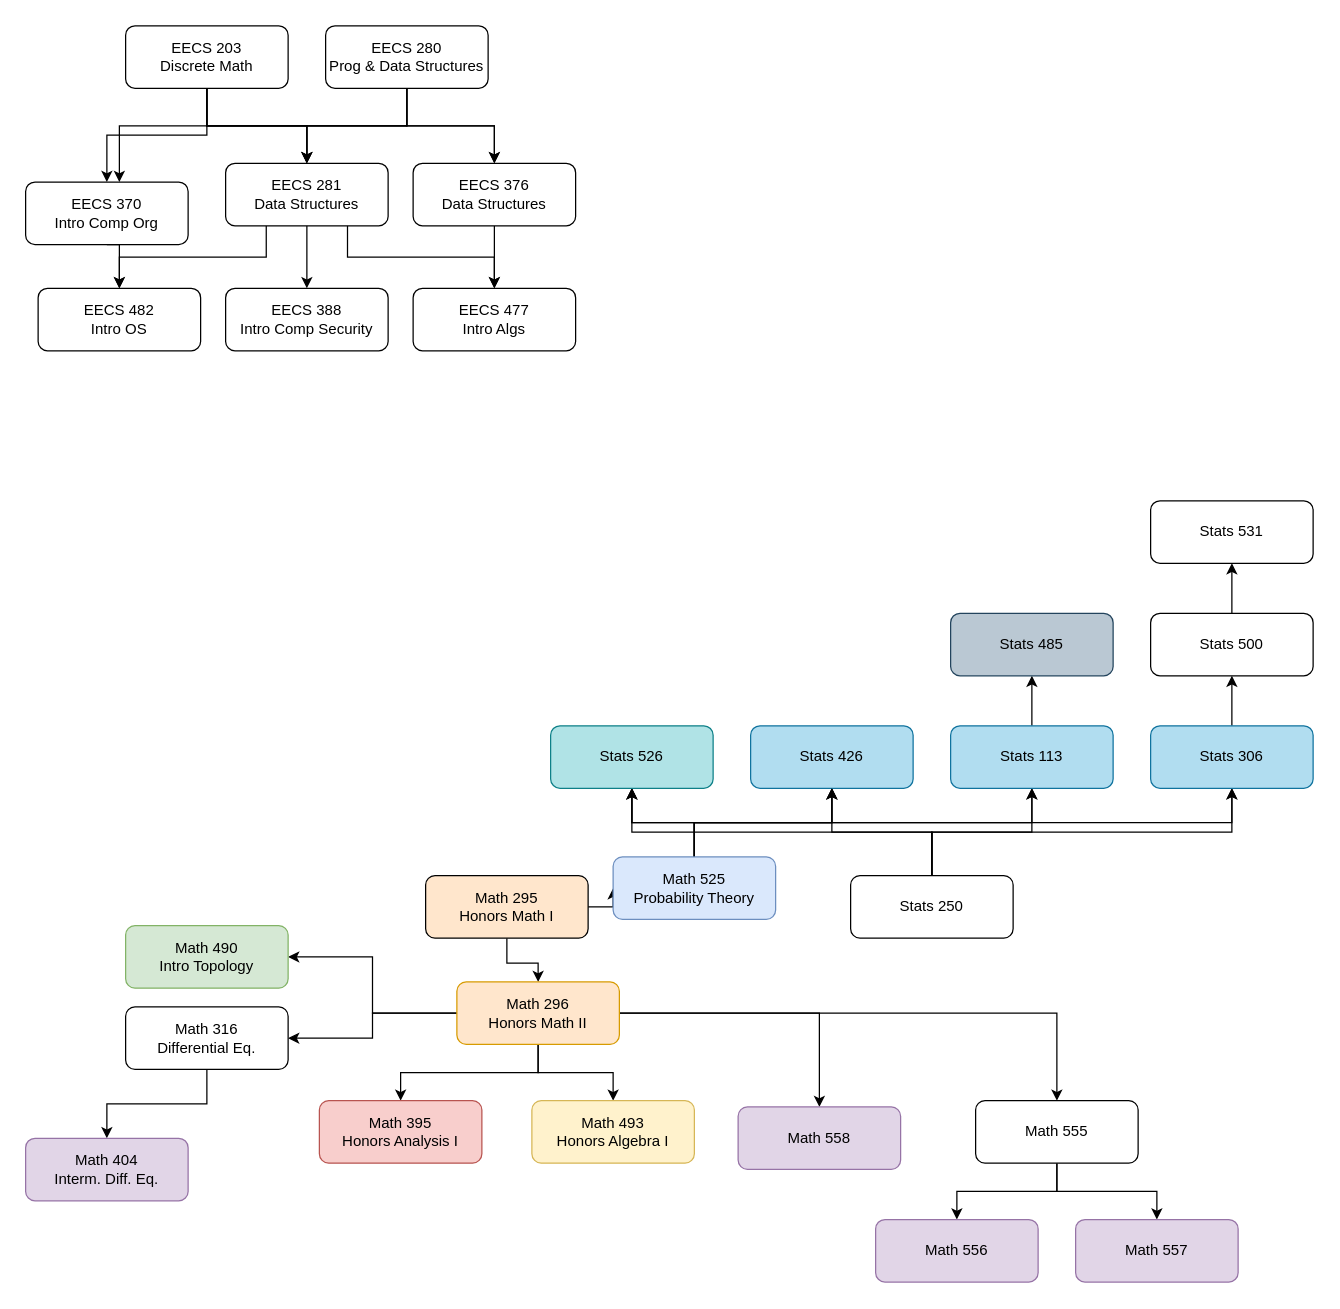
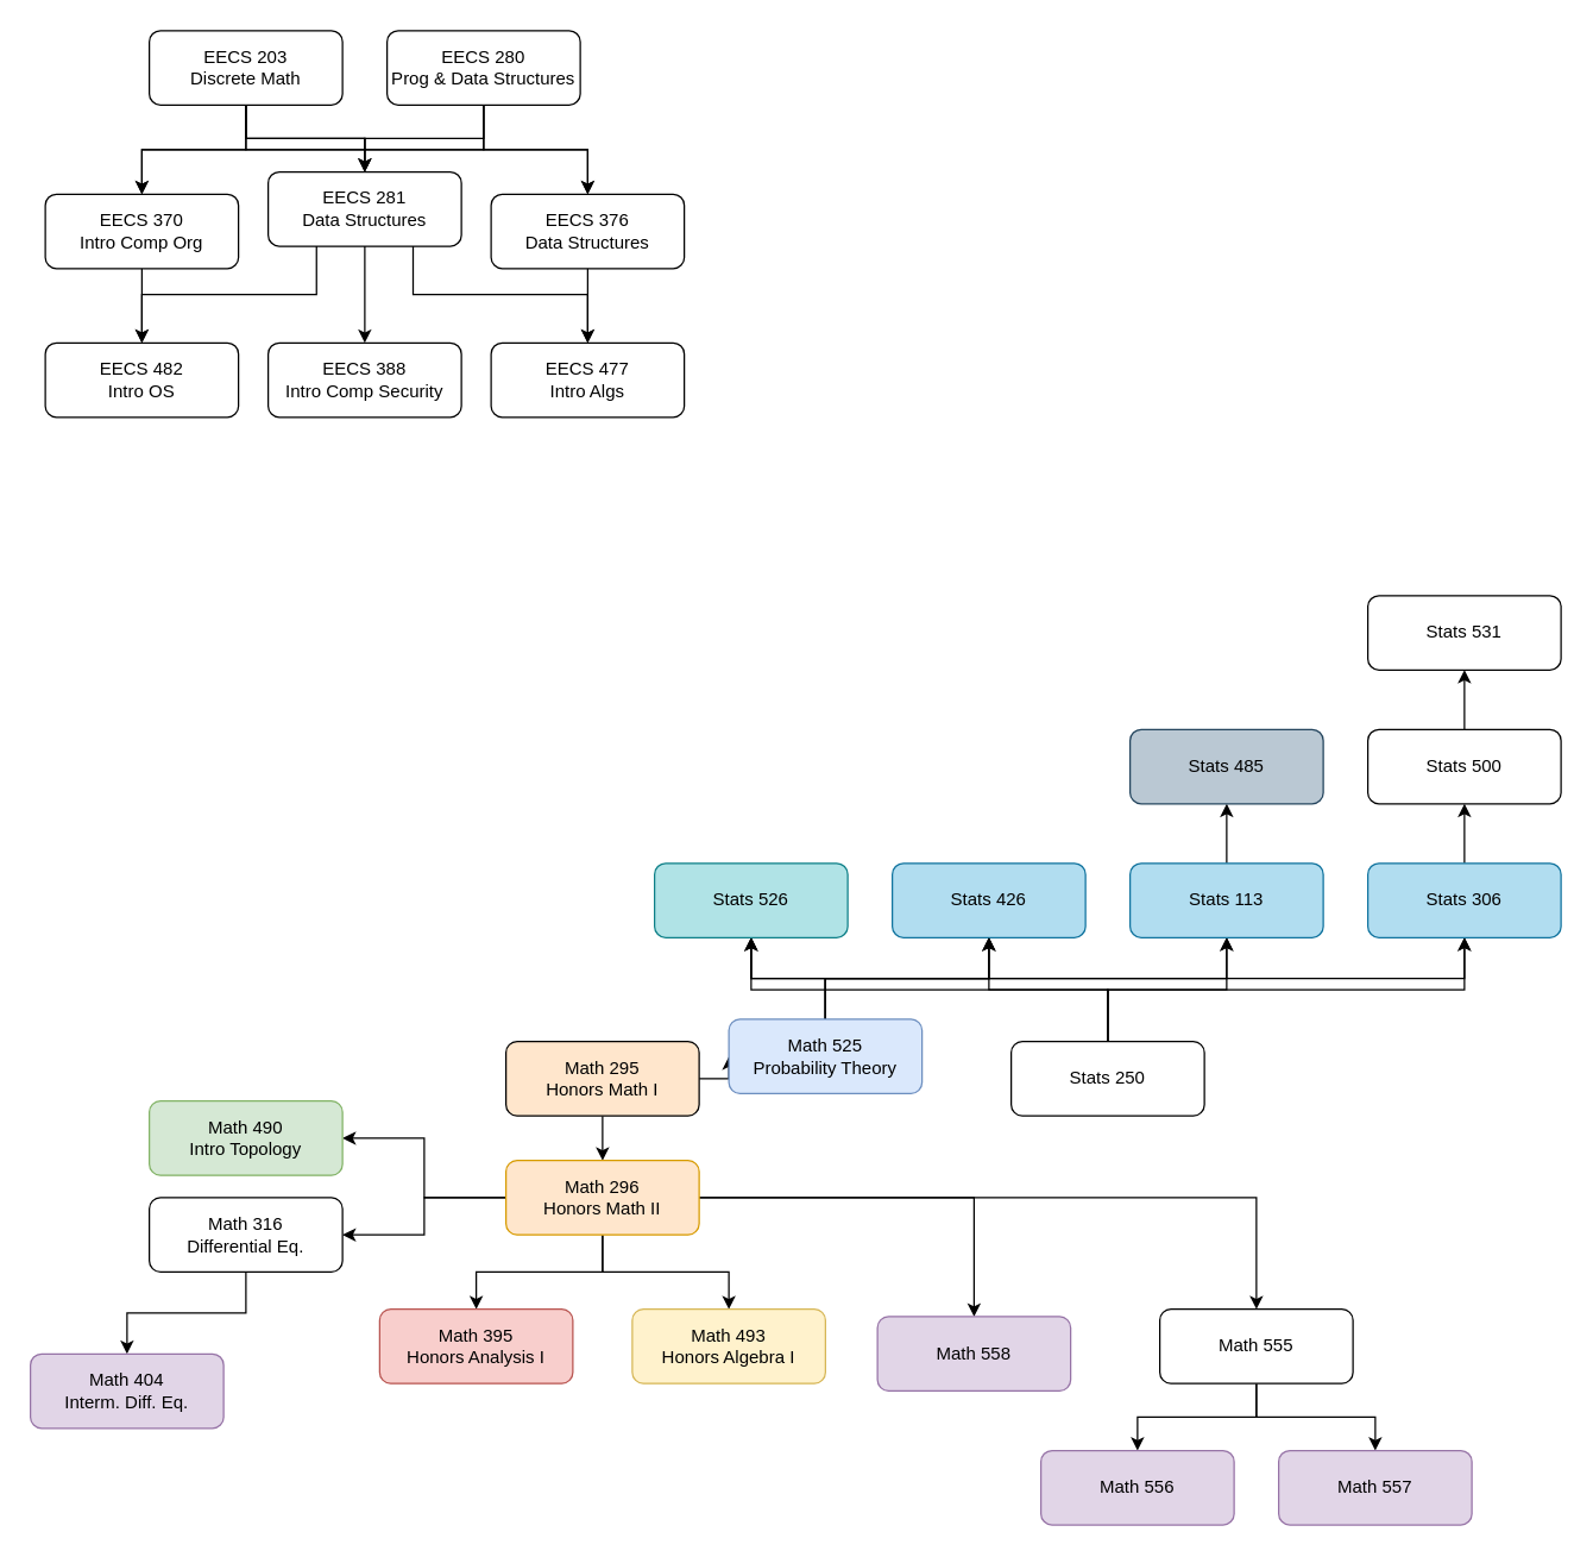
  <mxCell id="0" />
  <mxCell id="1" parent="0" />
  <mxCell id="2" style="edgeStyle=orthogonalEdgeStyle;rounded=0;orthogonalLoop=1;jettySize=auto;html=1;entryX=0.5;entryY=0;entryDx=0;entryDy=0;" edge="1" parent="1" source="5" target="14"><mxGeometry relative="1" as="geometry"><mxPoint x="375" y="110" as="targetPoint" /></mxGeometry></mxCell>
  <mxCell id="3" style="edgeStyle=orthogonalEdgeStyle;rounded=0;orthogonalLoop=1;jettySize=auto;html=1;entryX=0.5;entryY=0;entryDx=0;entryDy=0;" edge="1" parent="1" source="5" target="18"><mxGeometry relative="1" as="geometry" /></mxCell>
  <mxCell id="4" style="edgeStyle=orthogonalEdgeStyle;rounded=0;orthogonalLoop=1;jettySize=auto;html=1;" edge="1" parent="1" source="5" target="16"><mxGeometry relative="1" as="geometry"><Array as="points"><mxPoint x="325" y="100" /><mxPoint x="95" y="100" /></Array></mxGeometry></mxCell>
  <mxCell id="5" value="EECS 280&lt;br&gt;Prog &amp;amp; Data Structures" style="rounded=1;whiteSpace=wrap;html=1;" vertex="1" parent="1"><mxGeometry x="260" y="20" width="130" height="50" as="geometry" /></mxCell>
  <mxCell id="6" style="edgeStyle=orthogonalEdgeStyle;rounded=0;orthogonalLoop=1;jettySize=auto;html=1;entryX=0.5;entryY=0;entryDx=0;entryDy=0;" edge="1" parent="1" source="10" target="14"><mxGeometry relative="1" as="geometry" /></mxCell>
  <mxCell id="7" style="edgeStyle=orthogonalEdgeStyle;rounded=0;orthogonalLoop=1;jettySize=auto;html=1;entryX=0.5;entryY=0;entryDx=0;entryDy=0;" edge="1" parent="1" source="10" target="16"><mxGeometry relative="1" as="geometry" /></mxCell>
  <mxCell id="8" style="edgeStyle=orthogonalEdgeStyle;rounded=0;orthogonalLoop=1;jettySize=auto;html=1;entryX=0.5;entryY=0;entryDx=0;entryDy=0;" edge="1" parent="1" source="10" target="14"><mxGeometry relative="1" as="geometry" /></mxCell>
  <mxCell id="9" style="edgeStyle=orthogonalEdgeStyle;rounded=0;orthogonalLoop=1;jettySize=auto;html=1;entryX=0.5;entryY=0;entryDx=0;entryDy=0;" edge="1" parent="1" source="10" target="18"><mxGeometry relative="1" as="geometry"><Array as="points"><mxPoint x="165" y="100" /><mxPoint x="395" y="100" /></Array></mxGeometry></mxCell>
  <mxCell id="10" value="EECS 203&lt;br&gt;Discrete Math" style="rounded=1;whiteSpace=wrap;html=1;" vertex="1" parent="1"><mxGeometry x="100" y="20" width="130" height="50" as="geometry" /></mxCell>
  <mxCell id="11" style="edgeStyle=orthogonalEdgeStyle;rounded=0;orthogonalLoop=1;jettySize=auto;html=1;entryX=0.5;entryY=0;entryDx=0;entryDy=0;" edge="1" parent="1" source="14" target="65"><mxGeometry relative="1" as="geometry" /></mxCell>
  <mxCell id="12" style="edgeStyle=orthogonalEdgeStyle;rounded=0;orthogonalLoop=1;jettySize=auto;html=1;exitX=0.25;exitY=1;exitDx=0;exitDy=0;entryX=0.5;entryY=0;entryDx=0;entryDy=0;" edge="1" parent="1" source="14" target="64"><mxGeometry relative="1" as="geometry" /></mxCell>
  <mxCell id="13" style="edgeStyle=orthogonalEdgeStyle;rounded=0;orthogonalLoop=1;jettySize=auto;html=1;exitX=0.75;exitY=1;exitDx=0;exitDy=0;entryX=0.5;entryY=0;entryDx=0;entryDy=0;" edge="1" parent="1" source="14" target="63"><mxGeometry relative="1" as="geometry" /></mxCell>
- <mxCell id="14" value="EECS 281&lt;br&gt;Data Structures" style="rounded=1;whiteSpace=wrap;html=1;" vertex="1" parent="1"><mxGeometry x="180" y="130" width="130" height="50" as="geometry" /></mxCell>
+ <mxCell id="14" value="EECS 281&lt;br&gt;Data Structures" style="rounded=1;whiteSpace=wrap;html=1;" vertex="1" parent="1"><mxGeometry x="180" y="115" width="130" height="50" as="geometry" /></mxCell>
  <mxCell id="15" style="edgeStyle=orthogonalEdgeStyle;rounded=0;orthogonalLoop=1;jettySize=auto;html=1;exitX=0.5;exitY=1;exitDx=0;exitDy=0;entryX=0.5;entryY=0;entryDx=0;entryDy=0;" edge="1" parent="1" source="16" target="64"><mxGeometry relative="1" as="geometry" /></mxCell>
- <mxCell id="16" value="EECS 370&lt;br&gt;Intro Comp Org" style="rounded=1;whiteSpace=wrap;html=1;" vertex="1" parent="1"><mxGeometry x="20" y="145" width="130" height="50" as="geometry" /></mxCell>
+ <mxCell id="16" value="EECS 370&lt;br&gt;Intro Comp Org" style="rounded=1;whiteSpace=wrap;html=1;" vertex="1" parent="1"><mxGeometry x="30" y="130" width="130" height="50" as="geometry" /></mxCell>
  <mxCell id="17" style="edgeStyle=orthogonalEdgeStyle;rounded=0;orthogonalLoop=1;jettySize=auto;html=1;exitX=0.5;exitY=1;exitDx=0;exitDy=0;" edge="1" parent="1" source="18" target="63"><mxGeometry relative="1" as="geometry" /></mxCell>
  <mxCell id="18" value="EECS 376&lt;br&gt;Data Structures" style="rounded=1;whiteSpace=wrap;html=1;" vertex="1" parent="1"><mxGeometry x="330" y="130" width="130" height="50" as="geometry" /></mxCell>
  <mxCell id="19" style="edgeStyle=orthogonalEdgeStyle;rounded=0;orthogonalLoop=1;jettySize=auto;html=1;exitX=0.5;exitY=1;exitDx=0;exitDy=0;entryX=0.5;entryY=0;entryDx=0;entryDy=0;" edge="1" parent="1" source="21" target="28"><mxGeometry relative="1" as="geometry" /></mxCell>
  <mxCell id="20" style="edgeStyle=orthogonalEdgeStyle;rounded=0;orthogonalLoop=1;jettySize=auto;html=1;" edge="1" parent="1" source="21" target="36"><mxGeometry relative="1" as="geometry" /></mxCell>
  <mxCell id="21" value="Math 295&lt;br&gt;Honors Math I" style="rounded=1;whiteSpace=wrap;html=1;fillColor=#ffe6cc;" vertex="1" parent="1"><mxGeometry x="340" y="699.94" width="130" height="50" as="geometry" /></mxCell>
  <mxCell id="22" value="" style="edgeStyle=orthogonalEdgeStyle;rounded=0;orthogonalLoop=1;jettySize=auto;html=1;" edge="1" parent="1" source="28" target="29"><mxGeometry relative="1" as="geometry" /></mxCell>
  <mxCell id="23" style="edgeStyle=orthogonalEdgeStyle;rounded=0;orthogonalLoop=1;jettySize=auto;html=1;exitX=0;exitY=0.5;exitDx=0;exitDy=0;entryX=1;entryY=0.5;entryDx=0;entryDy=0;" edge="1" parent="1" source="28" target="37"><mxGeometry relative="1" as="geometry" /></mxCell>
  <mxCell id="24" style="edgeStyle=orthogonalEdgeStyle;rounded=0;orthogonalLoop=1;jettySize=auto;html=1;exitX=0;exitY=0.5;exitDx=0;exitDy=0;entryX=1;entryY=0.5;entryDx=0;entryDy=0;" edge="1" parent="1" source="28" target="39"><mxGeometry relative="1" as="geometry" /></mxCell>
  <mxCell id="25" style="edgeStyle=orthogonalEdgeStyle;rounded=0;orthogonalLoop=1;jettySize=auto;html=1;exitX=0.5;exitY=1;exitDx=0;exitDy=0;" edge="1" parent="1" source="28" target="41"><mxGeometry relative="1" as="geometry" /></mxCell>
  <mxCell id="26" style="edgeStyle=orthogonalEdgeStyle;rounded=0;orthogonalLoop=1;jettySize=auto;html=1;exitX=1;exitY=0.5;exitDx=0;exitDy=0;" edge="1" parent="1" source="28" target="57"><mxGeometry relative="1" as="geometry" /></mxCell>
  <mxCell id="27" style="edgeStyle=orthogonalEdgeStyle;rounded=0;orthogonalLoop=1;jettySize=auto;html=1;entryX=0.5;entryY=0;entryDx=0;entryDy=0;" edge="1" parent="1" source="28" target="60"><mxGeometry relative="1" as="geometry" /></mxCell>
- <mxCell id="28" value="Math 296&lt;br&gt;Honors Math II" style="rounded=1;whiteSpace=wrap;html=1;fillColor=#ffe6cc;strokeColor=#d79b00;" vertex="1" parent="1"><mxGeometry x="365" y="784.94" width="130" height="50" as="geometry" /></mxCell>
+ <mxCell id="28" value="Math 296&lt;br&gt;Honors Math II" style="rounded=1;whiteSpace=wrap;html=1;fillColor=#ffe6cc;strokeColor=#d79b00;" vertex="1" parent="1"><mxGeometry x="340" y="779.94" width="130" height="50" as="geometry" /></mxCell>
  <mxCell id="29" value="Math 395&lt;br&gt;Honors Analysis I" style="rounded=1;whiteSpace=wrap;html=1;fillColor=#f8cecc;strokeColor=#b85450;" vertex="1" parent="1"><mxGeometry x="255" y="879.94" width="130" height="50" as="geometry" /></mxCell>
  <mxCell id="30" style="edgeStyle=orthogonalEdgeStyle;rounded=0;orthogonalLoop=1;jettySize=auto;html=1;exitX=0.5;exitY=0;exitDx=0;exitDy=0;entryX=0.5;entryY=1;entryDx=0;entryDy=0;" edge="1" parent="1" source="36" target="42"><mxGeometry relative="1" as="geometry" /></mxCell>
  <mxCell id="31" style="edgeStyle=orthogonalEdgeStyle;rounded=0;orthogonalLoop=1;jettySize=auto;html=1;exitX=0.5;exitY=0;exitDx=0;exitDy=0;entryX=0.5;entryY=1;entryDx=0;entryDy=0;" edge="1" parent="1" source="36" target="48"><mxGeometry relative="1" as="geometry" /></mxCell>
  <mxCell id="32" style="edgeStyle=orthogonalEdgeStyle;rounded=0;orthogonalLoop=1;jettySize=auto;html=1;entryX=0.5;entryY=1;entryDx=0;entryDy=0;" edge="1" parent="1" source="36" target="48"><mxGeometry relative="1" as="geometry" /></mxCell>
  <mxCell id="33" style="edgeStyle=orthogonalEdgeStyle;rounded=0;orthogonalLoop=1;jettySize=auto;html=1;entryX=0.5;entryY=1;entryDx=0;entryDy=0;" edge="1" parent="1" source="36" target="42"><mxGeometry relative="1" as="geometry" /></mxCell>
  <mxCell id="34" style="edgeStyle=orthogonalEdgeStyle;rounded=0;orthogonalLoop=1;jettySize=auto;html=1;entryX=0.5;entryY=1;entryDx=0;entryDy=0;exitX=0.5;exitY=0;exitDx=0;exitDy=0;" edge="1" parent="1" source="36" target="50"><mxGeometry relative="1" as="geometry" /></mxCell>
  <mxCell id="35" style="edgeStyle=orthogonalEdgeStyle;rounded=0;orthogonalLoop=1;jettySize=auto;html=1;entryX=0.5;entryY=1;entryDx=0;entryDy=0;exitX=0.5;exitY=0;exitDx=0;exitDy=0;" edge="1" parent="1" source="36" target="52"><mxGeometry relative="1" as="geometry" /></mxCell>
  <mxCell id="36" value="Math 525&lt;br&gt;Probability Theory" style="rounded=1;whiteSpace=wrap;html=1;fillColor=#dae8fc;strokeColor=#6c8ebf;" vertex="1" parent="1"><mxGeometry x="490" y="684.94" width="130" height="50" as="geometry" /></mxCell>
  <mxCell id="37" value="Math 490&lt;br&gt;Intro Topology" style="rounded=1;whiteSpace=wrap;html=1;fillColor=#d5e8d4;strokeColor=#82b366;" vertex="1" parent="1"><mxGeometry x="100" y="739.94" width="130" height="50" as="geometry" /></mxCell>
  <mxCell id="38" style="edgeStyle=orthogonalEdgeStyle;rounded=0;orthogonalLoop=1;jettySize=auto;html=1;" edge="1" parent="1" source="39" target="40"><mxGeometry relative="1" as="geometry" /></mxCell>
  <mxCell id="39" value="Math 316&lt;br&gt;Differential Eq." style="rounded=1;whiteSpace=wrap;html=1;" vertex="1" parent="1"><mxGeometry x="100" y="804.94" width="130" height="50" as="geometry" /></mxCell>
  <mxCell id="40" value="Math 404&lt;br&gt;Interm. Diff. Eq." style="rounded=1;whiteSpace=wrap;html=1;fillColor=#e1d5e7;strokeColor=#9673a6;" vertex="1" parent="1"><mxGeometry x="20" y="910" width="130" height="50" as="geometry" /></mxCell>
  <mxCell id="41" value="Math 493&lt;br&gt;Honors Algebra I" style="rounded=1;whiteSpace=wrap;html=1;fillColor=#fff2cc;strokeColor=#d6b656;" vertex="1" parent="1"><mxGeometry x="425" y="879.94" width="130" height="50" as="geometry" /></mxCell>
  <mxCell id="42" value="Stats 426" style="rounded=1;whiteSpace=wrap;html=1;fillColor=#b1ddf0;strokeColor=#10739e;" vertex="1" parent="1"><mxGeometry x="600" y="580" width="130" height="50" as="geometry" /></mxCell>
  <mxCell id="43" style="edgeStyle=orthogonalEdgeStyle;rounded=0;orthogonalLoop=1;jettySize=auto;html=1;entryX=0.5;entryY=1;entryDx=0;entryDy=0;" edge="1" parent="1" source="47" target="42"><mxGeometry relative="1" as="geometry" /></mxCell>
  <mxCell id="44" style="edgeStyle=orthogonalEdgeStyle;rounded=0;orthogonalLoop=1;jettySize=auto;html=1;exitX=0.5;exitY=0;exitDx=0;exitDy=0;entryX=0.5;entryY=1;entryDx=0;entryDy=0;" edge="1" parent="1" source="47" target="48"><mxGeometry relative="1" as="geometry" /></mxCell>
  <mxCell id="45" style="edgeStyle=orthogonalEdgeStyle;rounded=0;orthogonalLoop=1;jettySize=auto;html=1;entryX=0.5;entryY=1;entryDx=0;entryDy=0;" edge="1" parent="1" source="47" target="50"><mxGeometry relative="1" as="geometry" /></mxCell>
  <mxCell id="46" style="edgeStyle=orthogonalEdgeStyle;rounded=0;orthogonalLoop=1;jettySize=auto;html=1;entryX=0.5;entryY=1;entryDx=0;entryDy=0;exitX=0.5;exitY=0;exitDx=0;exitDy=0;" edge="1" parent="1" source="47" target="52"><mxGeometry relative="1" as="geometry" /></mxCell>
  <mxCell id="47" value="Stats 250" style="rounded=1;whiteSpace=wrap;html=1;" vertex="1" parent="1"><mxGeometry x="680" y="699.94" width="130" height="50" as="geometry" /></mxCell>
  <mxCell id="48" value="Stats 526" style="rounded=1;whiteSpace=wrap;html=1;fillColor=#b0e3e6;strokeColor=#0e8088;" vertex="1" parent="1"><mxGeometry x="440" y="580" width="130" height="50" as="geometry" /></mxCell>
  <mxCell id="49" value="" style="edgeStyle=orthogonalEdgeStyle;rounded=0;orthogonalLoop=1;jettySize=auto;html=1;" edge="1" parent="1" source="50" target="53"><mxGeometry relative="1" as="geometry" /></mxCell>
  <mxCell id="50" value="Stats 113" style="rounded=1;whiteSpace=wrap;html=1;fillColor=#b1ddf0;strokeColor=#10739e;" vertex="1" parent="1"><mxGeometry x="760" y="580" width="130" height="50" as="geometry" /></mxCell>
  <mxCell id="51" style="edgeStyle=orthogonalEdgeStyle;rounded=0;orthogonalLoop=1;jettySize=auto;html=1;exitX=0.5;exitY=0;exitDx=0;exitDy=0;entryX=0.5;entryY=1;entryDx=0;entryDy=0;" edge="1" parent="1" source="52" target="55"><mxGeometry relative="1" as="geometry" /></mxCell>
  <mxCell id="52" value="Stats 306" style="rounded=1;whiteSpace=wrap;html=1;fillColor=#b1ddf0;strokeColor=#10739e;" vertex="1" parent="1"><mxGeometry x="920" y="580" width="130" height="50" as="geometry" /></mxCell>
  <mxCell id="53" value="Stats 485" style="rounded=1;whiteSpace=wrap;html=1;fillColor=#bac8d3;strokeColor=#23445d;" vertex="1" parent="1"><mxGeometry x="760" y="490" width="130" height="50" as="geometry" /></mxCell>
  <mxCell id="54" value="" style="edgeStyle=orthogonalEdgeStyle;rounded=0;orthogonalLoop=1;jettySize=auto;html=1;" edge="1" parent="1" source="55" target="56"><mxGeometry relative="1" as="geometry" /></mxCell>
  <mxCell id="55" value="Stats 500" style="rounded=1;whiteSpace=wrap;html=1;" vertex="1" parent="1"><mxGeometry x="920" y="490" width="130" height="50" as="geometry" /></mxCell>
  <mxCell id="56" value="Stats 531" style="rounded=1;whiteSpace=wrap;html=1;" vertex="1" parent="1"><mxGeometry x="920" y="400" width="130" height="50" as="geometry" /></mxCell>
  <mxCell id="57" value="Math 558" style="rounded=1;whiteSpace=wrap;html=1;fillColor=#e1d5e7;strokeColor=#9673a6;" vertex="1" parent="1"><mxGeometry x="590" y="884.94" width="130" height="50" as="geometry" /></mxCell>
  <mxCell id="58" style="edgeStyle=orthogonalEdgeStyle;rounded=0;orthogonalLoop=1;jettySize=auto;html=1;entryX=0.5;entryY=0;entryDx=0;entryDy=0;" edge="1" parent="1" source="60" target="61"><mxGeometry relative="1" as="geometry" /></mxCell>
  <mxCell id="59" style="edgeStyle=orthogonalEdgeStyle;rounded=0;orthogonalLoop=1;jettySize=auto;html=1;" edge="1" parent="1" source="60" target="62"><mxGeometry relative="1" as="geometry" /></mxCell>
  <mxCell id="60" value="Math 555" style="rounded=1;whiteSpace=wrap;html=1;" vertex="1" parent="1"><mxGeometry x="780" y="879.94" width="130" height="50" as="geometry" /></mxCell>
  <mxCell id="61" value="Math 556" style="rounded=1;whiteSpace=wrap;html=1;fillColor=#e1d5e7;strokeColor=#9673a6;" vertex="1" parent="1"><mxGeometry x="700" y="975" width="130" height="50" as="geometry" /></mxCell>
  <mxCell id="62" value="Math 557" style="rounded=1;whiteSpace=wrap;html=1;fillColor=#e1d5e7;strokeColor=#9673a6;" vertex="1" parent="1"><mxGeometry x="860" y="975" width="130" height="50" as="geometry" /></mxCell>
  <mxCell id="63" value="EECS 477&lt;br&gt;Intro Algs" style="rounded=1;whiteSpace=wrap;html=1;" vertex="1" parent="1"><mxGeometry x="330" y="230" width="130" height="50" as="geometry" /></mxCell>
  <mxCell id="64" value="EECS 482&lt;br&gt;Intro OS" style="rounded=1;whiteSpace=wrap;html=1;" vertex="1" parent="1"><mxGeometry x="30" y="230" width="130" height="50" as="geometry" /></mxCell>
  <mxCell id="65" value="EECS 388&lt;br&gt;Intro Comp Security" style="rounded=1;whiteSpace=wrap;html=1;" vertex="1" parent="1"><mxGeometry x="180" y="230" width="130" height="50" as="geometry" /></mxCell>
